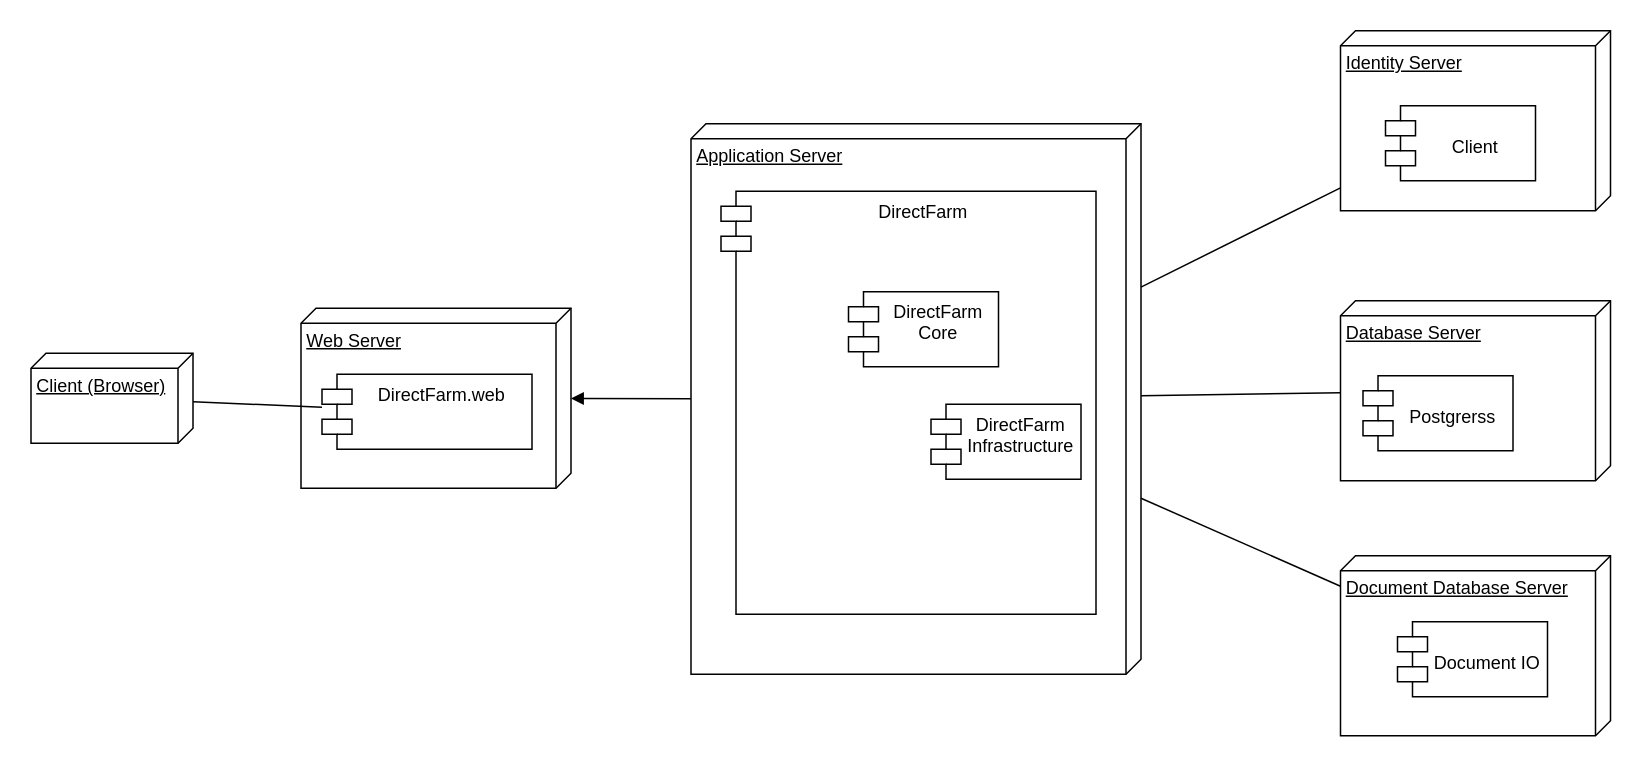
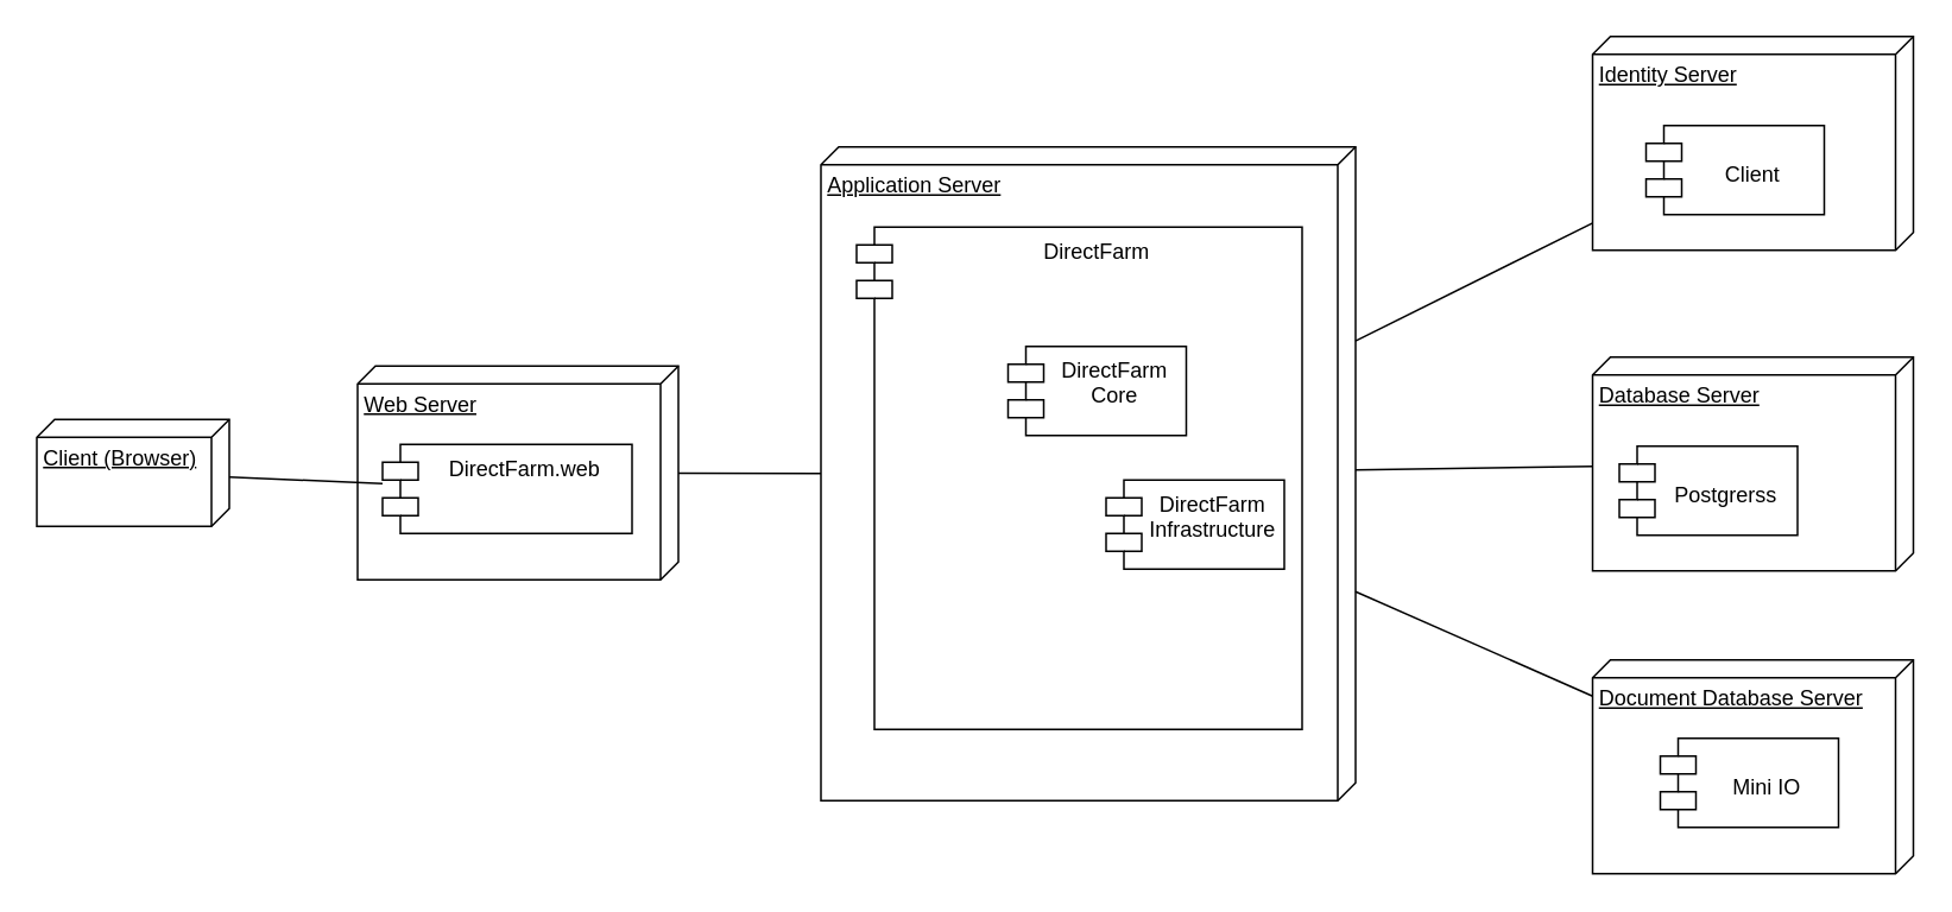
  <mxCell id="0" />
  <mxCell id="1" parent="0" />
  <mxCell id="2" value="Client (Browser)" style="verticalAlign=top;align=left;spacingTop=8;spacingLeft=2;spacingRight=12;shape=cube;size=10;direction=south;fontStyle=4;html=1;whiteSpace=wrap;" parent="1" vertex="1"><mxGeometry x="20" y="235" width="108" height="60" as="geometry" /></mxCell>
  <mxCell id="3" value="Web Server" style="verticalAlign=top;align=left;spacingTop=8;spacingLeft=2;spacingRight=12;shape=cube;size=10;direction=south;fontStyle=4;html=1;whiteSpace=wrap;" parent="1" vertex="1"><mxGeometry x="200" y="205" width="180" height="120" as="geometry" /></mxCell>
  <mxCell id="4" value="Application Server" style="verticalAlign=top;align=left;spacingTop=8;spacingLeft=2;spacingRight=12;shape=cube;size=10;direction=south;fontStyle=4;html=1;whiteSpace=wrap;" parent="1" vertex="1"><mxGeometry x="460" y="82" width="300" height="367" as="geometry" /></mxCell>
  <mxCell id="5" value="Identity Server" style="verticalAlign=top;align=left;spacingTop=8;spacingLeft=2;spacingRight=12;shape=cube;size=10;direction=south;fontStyle=4;html=1;whiteSpace=wrap;" parent="1" vertex="1"><mxGeometry x="893" y="20" width="180" height="120" as="geometry" /></mxCell>
  <mxCell id="6" value="Database Server" style="verticalAlign=top;align=left;spacingTop=8;spacingLeft=2;spacingRight=12;shape=cube;size=10;direction=south;fontStyle=4;html=1;whiteSpace=wrap;" parent="1" vertex="1"><mxGeometry x="893" y="200" width="180" height="120" as="geometry" /></mxCell>
  <mxCell id="7" value="Document Database Server" style="verticalAlign=top;align=left;spacingTop=8;spacingLeft=2;spacingRight=12;shape=cube;size=10;direction=south;fontStyle=4;html=1;whiteSpace=wrap;" parent="1" vertex="1"><mxGeometry x="893" y="370" width="180" height="120" as="geometry" /></mxCell>
  <mxCell id="8" value="&lt;div&gt;&lt;br&gt;&lt;/div&gt;Postgrerss" style="shape=module;align=left;spacingLeft=20;align=center;verticalAlign=top;whiteSpace=wrap;html=1;" parent="1" vertex="1"><mxGeometry x="908" y="250" width="100" height="50" as="geometry" /></mxCell>
- <mxCell id="9" value="&lt;div&gt;&lt;br&gt;&lt;/div&gt;Document IO" style="shape=module;align=left;spacingLeft=20;align=center;verticalAlign=top;whiteSpace=wrap;html=1;" parent="1" vertex="1"><mxGeometry x="931" y="414" width="100" height="50" as="geometry" /></mxCell>
+ <mxCell id="9" value="&lt;div&gt;&lt;br&gt;&lt;/div&gt;Mini IO" style="shape=module;align=left;spacingLeft=20;align=center;verticalAlign=top;whiteSpace=wrap;html=1;" parent="1" vertex="1"><mxGeometry x="931" y="414" width="100" height="50" as="geometry" /></mxCell>
  <mxCell id="10" value="&lt;div&gt;&lt;br&gt;&lt;/div&gt;Client" style="shape=module;align=left;spacingLeft=20;align=center;verticalAlign=top;whiteSpace=wrap;html=1;" parent="1" vertex="1"><mxGeometry x="923" y="70" width="100" height="50" as="geometry" /></mxCell>
  <mxCell id="11" value="&lt;div&gt;DirectFarm&lt;/div&gt;" style="shape=module;align=left;spacingLeft=20;align=center;verticalAlign=top;whiteSpace=wrap;html=1;" parent="1" vertex="1"><mxGeometry x="480" y="127" width="250" height="282" as="geometry" /></mxCell>
  <mxCell id="12" value="DirectFarm.web&lt;div&gt;&lt;/div&gt;" style="shape=module;align=left;spacingLeft=20;align=center;verticalAlign=top;whiteSpace=wrap;html=1;" parent="1" vertex="1"><mxGeometry x="214" y="249" width="140" height="50" as="geometry" /></mxCell>
  <mxCell id="13" value="DirectFarm Infrastructure&lt;div&gt;&lt;/div&gt;" style="shape=module;align=left;spacingLeft=20;align=center;verticalAlign=top;whiteSpace=wrap;html=1;" parent="1" vertex="1"><mxGeometry x="620" y="269" width="100" height="50" as="geometry" /></mxCell>
  <mxCell id="14" value="DirectFarm Core&lt;div&gt;&lt;/div&gt;" style="shape=module;align=left;spacingLeft=20;align=center;verticalAlign=top;whiteSpace=wrap;html=1;" parent="1" vertex="1"><mxGeometry x="565" y="194" width="100" height="50" as="geometry" /></mxCell>
  <mxCell id="15" value="" style="endArrow=none;html=1;rounded=0;" parent="1" source="2" target="12" edge="1"><mxGeometry width="50" height="50" relative="1" as="geometry"><mxPoint x="400" y="350" as="sourcePoint" /><mxPoint x="450" y="300" as="targetPoint" /></mxGeometry></mxCell>
- <mxCell id="16" value="" style="endArrow=block;html=1;rounded=0;" parent="1" source="4" target="3" edge="1"><mxGeometry width="50" height="50" relative="1" as="geometry"><mxPoint x="118" y="281" as="sourcePoint" /><mxPoint x="210" y="280" as="targetPoint" /></mxGeometry></mxCell>
+ <mxCell id="16" value="" style="endArrow=none;html=1;rounded=0;" parent="1" source="4" target="3" edge="1"><mxGeometry width="50" height="50" relative="1" as="geometry"><mxPoint x="118" y="281" as="sourcePoint" /><mxPoint x="210" y="280" as="targetPoint" /></mxGeometry></mxCell>
  <mxCell id="17" value="" style="endArrow=none;html=1;rounded=0;" parent="1" source="4" target="5" edge="1"><mxGeometry width="50" height="50" relative="1" as="geometry"><mxPoint x="470" y="275" as="sourcePoint" /><mxPoint x="390" y="275" as="targetPoint" /></mxGeometry></mxCell>
  <mxCell id="18" value="" style="endArrow=none;html=1;rounded=0;" parent="1" source="6" target="4" edge="1"><mxGeometry width="50" height="50" relative="1" as="geometry"><mxPoint x="860" y="259.5" as="sourcePoint" /><mxPoint x="780" y="259.5" as="targetPoint" /></mxGeometry></mxCell>
  <mxCell id="19" value="" style="endArrow=none;html=1;rounded=0;" parent="1" source="7" target="4" edge="1"><mxGeometry width="50" height="50" relative="1" as="geometry"><mxPoint x="880" y="360" as="sourcePoint" /><mxPoint x="800" y="360" as="targetPoint" /></mxGeometry></mxCell>
